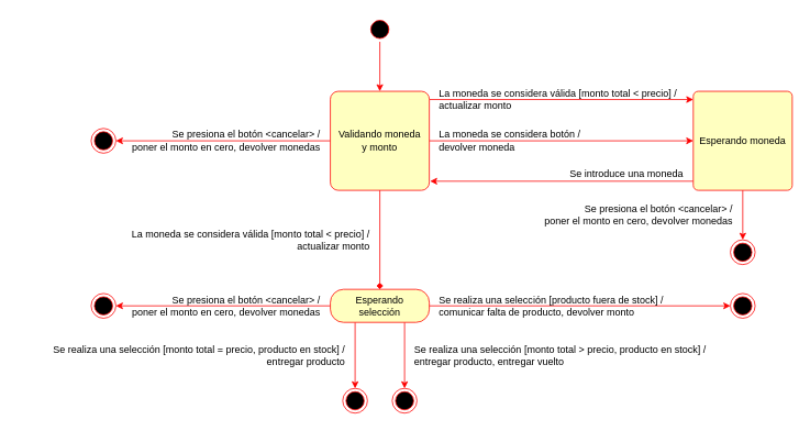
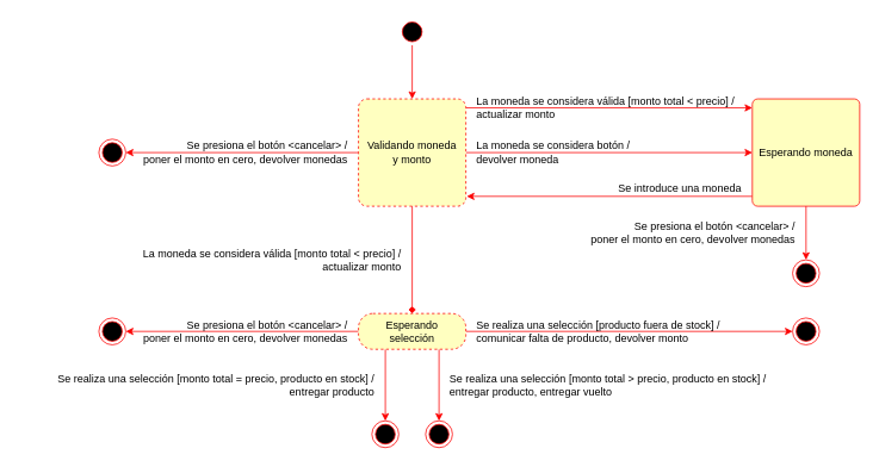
  <mxCell id="0" />
  <mxCell id="1" parent="0" />
  <mxCell id="2" style="edgeStyle=orthogonalEdgeStyle;rounded=0;orthogonalLoop=1;jettySize=auto;html=1;entryX=0.5;entryY=0;entryDx=0;entryDy=0;strokeColor=#FC0000;" edge="1" parent="1" source="3" target="8"><mxGeometry relative="1" as="geometry" /></mxCell>
  <mxCell id="3" value="" style="ellipse;html=1;shape=startState;fillColor=#000000;strokeColor=#ff0000;" vertex="1" parent="1"><mxGeometry x="445" y="20" width="30" height="30" as="geometry" /></mxCell>
  <mxCell id="4" style="edgeStyle=orthogonalEdgeStyle;rounded=0;orthogonalLoop=1;jettySize=auto;html=1;entryX=1;entryY=0.5;entryDx=0;entryDy=0;strokeColor=#FC0000;" edge="1" parent="1" source="8" target="21"><mxGeometry relative="1" as="geometry" /></mxCell>
  <mxCell id="5" style="edgeStyle=orthogonalEdgeStyle;rounded=0;orthogonalLoop=1;jettySize=auto;html=1;strokeColor=#FC0000;" edge="1" parent="1" source="8" target="16"><mxGeometry relative="1" as="geometry" /></mxCell>
  <mxCell id="6" style="edgeStyle=orthogonalEdgeStyle;rounded=0;orthogonalLoop=1;jettySize=auto;html=1;entryX=0;entryY=0.083;entryDx=0;entryDy=0;entryPerimeter=0;strokeColor=#FC0000;exitX=1;exitY=0.083;exitDx=0;exitDy=0;exitPerimeter=0;" edge="1" parent="1" source="8" target="16"><mxGeometry relative="1" as="geometry" /></mxCell>
  <mxCell id="7" style="edgeStyle=orthogonalEdgeStyle;rounded=0;orthogonalLoop=1;jettySize=auto;html=1;entryX=0.5;entryY=0;entryDx=0;entryDy=0;strokeColor=#FC0000;endArrow=diamond;" edge="1" parent="1" source="8" target="13"><mxGeometry relative="1" as="geometry" /></mxCell>
- <mxCell id="8" value="&lt;div&gt;Validando moneda&lt;/div&gt;&lt;div&gt;y monto&lt;br&gt;&lt;/div&gt;" style="rounded=1;whiteSpace=wrap;html=1;arcSize=8;fontColor=#000000;fillColor=#ffffc0;strokeColor=#ff0000;" vertex="1" parent="1"><mxGeometry x="400" y="110" width="120" height="120" as="geometry" /></mxCell>
+ <mxCell id="8" value="&lt;div&gt;Validando moneda&lt;/div&gt;&lt;div&gt;y monto&lt;br&gt;&lt;/div&gt;" style="rounded=1;whiteSpace=wrap;html=1;arcSize=8;fontColor=#000000;fillColor=#ffffc0;strokeColor=#ff0000;dashed=1;" vertex="1" parent="1"><mxGeometry x="400" y="110" width="120" height="120" as="geometry" /></mxCell>
  <mxCell id="9" style="edgeStyle=orthogonalEdgeStyle;rounded=0;orthogonalLoop=1;jettySize=auto;html=1;strokeColor=#FC0000;entryX=1;entryY=0.5;entryDx=0;entryDy=0;" edge="1" parent="1" source="13" target="19"><mxGeometry relative="1" as="geometry"><mxPoint x="260" y="410" as="targetPoint" /></mxGeometry></mxCell>
  <mxCell id="10" style="edgeStyle=orthogonalEdgeStyle;rounded=0;orthogonalLoop=1;jettySize=auto;html=1;entryX=0.5;entryY=0;entryDx=0;entryDy=0;strokeColor=#FC0000;exitX=0.25;exitY=1;exitDx=0;exitDy=0;" edge="1" parent="1" source="13" target="17"><mxGeometry relative="1" as="geometry" /></mxCell>
  <mxCell id="11" style="edgeStyle=orthogonalEdgeStyle;rounded=0;orthogonalLoop=1;jettySize=auto;html=1;strokeColor=#FC0000;exitX=0.75;exitY=1;exitDx=0;exitDy=0;" edge="1" parent="1" source="13" target="18"><mxGeometry relative="1" as="geometry" /></mxCell>
  <mxCell id="12" style="edgeStyle=orthogonalEdgeStyle;rounded=0;orthogonalLoop=1;jettySize=auto;html=1;strokeColor=#FC0000;entryX=0;entryY=0.5;entryDx=0;entryDy=0;" edge="1" parent="1" source="13" target="20"><mxGeometry relative="1" as="geometry" /></mxCell>
- <mxCell id="13" value="&lt;div&gt;Esperando&lt;/div&gt;&lt;div&gt;selección&lt;br&gt;&lt;/div&gt;" style="rounded=1;whiteSpace=wrap;html=1;arcSize=40;fontColor=#000000;fillColor=#ffffc0;strokeColor=#ff0000;" vertex="1" parent="1"><mxGeometry x="400" y="350" width="120" height="40" as="geometry" /></mxCell>
+ <mxCell id="13" value="&lt;div&gt;Esperando&lt;/div&gt;&lt;div&gt;selección&lt;br&gt;&lt;/div&gt;" style="rounded=1;whiteSpace=wrap;html=1;arcSize=40;fontColor=#000000;fillColor=#ffffc0;strokeColor=#ff0000;dashed=1;" vertex="1" parent="1"><mxGeometry x="400" y="350" width="120" height="40" as="geometry" /></mxCell>
  <mxCell id="14" style="edgeStyle=orthogonalEdgeStyle;rounded=0;orthogonalLoop=1;jettySize=auto;html=1;entryX=1.008;entryY=0.908;entryDx=0;entryDy=0;entryPerimeter=0;strokeColor=#FC0000;exitX=0;exitY=0.908;exitDx=0;exitDy=0;exitPerimeter=0;" edge="1" parent="1" source="16" target="8"><mxGeometry relative="1" as="geometry" /></mxCell>
  <mxCell id="15" style="edgeStyle=orthogonalEdgeStyle;rounded=0;orthogonalLoop=1;jettySize=auto;html=1;strokeColor=#FC0000;" edge="1" parent="1" source="16" target="22"><mxGeometry relative="1" as="geometry" /></mxCell>
  <mxCell id="16" value="Esperando moneda" style="rounded=1;whiteSpace=wrap;html=1;arcSize=5;fontColor=#000000;fillColor=#ffffc0;strokeColor=#ff0000;" vertex="1" parent="1"><mxGeometry x="840" y="110" width="120" height="120" as="geometry" /></mxCell>
  <mxCell id="17" value="" style="ellipse;html=1;shape=endState;fillColor=#000000;strokeColor=#ff0000;" vertex="1" parent="1"><mxGeometry x="415" y="470" width="30" height="30" as="geometry" /></mxCell>
  <mxCell id="18" value="" style="ellipse;html=1;shape=endState;fillColor=#000000;strokeColor=#ff0000;" vertex="1" parent="1"><mxGeometry x="475" y="470" width="30" height="30" as="geometry" /></mxCell>
  <mxCell id="19" value="" style="ellipse;html=1;shape=endState;fillColor=#000000;strokeColor=#ff0000;" vertex="1" parent="1"><mxGeometry x="110" y="355" width="30" height="30" as="geometry" /></mxCell>
  <mxCell id="20" value="" style="ellipse;html=1;shape=endState;fillColor=#000000;strokeColor=#ff0000;" vertex="1" parent="1"><mxGeometry x="885" y="355" width="30" height="30" as="geometry" /></mxCell>
  <mxCell id="21" value="" style="ellipse;html=1;shape=endState;fillColor=#000000;strokeColor=#ff0000;" vertex="1" parent="1"><mxGeometry x="110" y="155" width="30" height="30" as="geometry" /></mxCell>
  <mxCell id="22" value="" style="ellipse;html=1;shape=endState;fillColor=#000000;strokeColor=#ff0000;" vertex="1" parent="1"><mxGeometry x="885" y="290" width="30" height="30" as="geometry" /></mxCell>
  <mxCell id="23" value="&lt;div&gt;La moneda se considera válida [monto total &amp;lt; precio] /&lt;/div&gt;&lt;div&gt;actualizar monto&lt;br&gt;&lt;/div&gt;" style="text;html=1;strokeColor=none;fillColor=none;align=left;verticalAlign=middle;whiteSpace=wrap;rounded=0;" vertex="1" parent="1"><mxGeometry x="530" y="100" width="330" height="40" as="geometry" /></mxCell>
  <mxCell id="24" value="&lt;div&gt;La moneda se considera botón /&lt;/div&gt;&lt;div&gt;devolver moneda&lt;br&gt;&lt;/div&gt;" style="text;html=1;strokeColor=none;fillColor=none;align=left;verticalAlign=middle;whiteSpace=wrap;rounded=0;" vertex="1" parent="1"><mxGeometry x="530" y="150" width="330" height="40" as="geometry" /></mxCell>
  <mxCell id="25" value="Se introduce una moneda" style="text;html=1;strokeColor=none;fillColor=none;align=right;verticalAlign=middle;whiteSpace=wrap;rounded=0;" vertex="1" parent="1"><mxGeometry x="540" y="200" width="290" height="20" as="geometry" /></mxCell>
  <mxCell id="26" value="&lt;div&gt;Se presiona el botón &amp;lt;cancelar&amp;gt; /&lt;/div&gt;&lt;div&gt;poner el monto en cero, devolver monedas&lt;br&gt;&lt;/div&gt;" style="text;html=1;strokeColor=none;fillColor=none;align=right;verticalAlign=middle;whiteSpace=wrap;rounded=0;" vertex="1" parent="1"><mxGeometry x="150" y="150" width="240" height="40" as="geometry" /></mxCell>
  <mxCell id="27" value="&lt;div&gt;Se presiona el botón &amp;lt;cancelar&amp;gt; /&lt;/div&gt;&lt;div&gt;poner el monto en cero, devolver monedas&lt;br&gt;&lt;/div&gt;" style="text;html=1;strokeColor=none;fillColor=none;align=right;verticalAlign=middle;whiteSpace=wrap;rounded=0;" vertex="1" parent="1"><mxGeometry x="650" y="240" width="240" height="40" as="geometry" /></mxCell>
  <mxCell id="28" value="&lt;div&gt;Se presiona el botón &amp;lt;cancelar&amp;gt; /&lt;/div&gt;&lt;div&gt;poner el monto en cero, devolver monedas&lt;br&gt;&lt;/div&gt;" style="text;html=1;strokeColor=none;fillColor=none;align=right;verticalAlign=middle;whiteSpace=wrap;rounded=0;" vertex="1" parent="1"><mxGeometry x="150" y="350" width="240" height="40" as="geometry" /></mxCell>
  <mxCell id="29" value="&lt;div align=&quot;right&quot;&gt;La moneda se considera válida [monto total &amp;lt; precio] /&lt;/div&gt;&lt;div align=&quot;right&quot;&gt;actualizar monto&lt;br&gt;&lt;/div&gt;" style="text;html=1;strokeColor=none;fillColor=none;align=right;verticalAlign=middle;whiteSpace=wrap;rounded=0;" vertex="1" parent="1"><mxGeometry x="120" y="270" width="330" height="40" as="geometry" /></mxCell>
  <mxCell id="30" value="&lt;div align=&quot;right&quot;&gt;Se realiza una selección [monto total = precio, producto en stock] /&lt;/div&gt;&lt;div align=&quot;right&quot;&gt;entregar producto&lt;br&gt;&lt;/div&gt;" style="text;html=1;strokeColor=none;fillColor=none;align=right;verticalAlign=middle;whiteSpace=wrap;rounded=0;" vertex="1" parent="1"><mxGeometry x="20" y="410" width="400" height="40" as="geometry" /></mxCell>
  <mxCell id="31" value="&lt;div align=&quot;left&quot;&gt;Se realiza una selección [monto total &amp;gt; precio, producto en stock] /&lt;/div&gt;&lt;div align=&quot;left&quot;&gt;entregar producto, entregar vuelto&lt;br&gt;&lt;/div&gt;" style="text;html=1;strokeColor=none;fillColor=none;align=left;verticalAlign=middle;whiteSpace=wrap;rounded=0;" vertex="1" parent="1"><mxGeometry x="500" y="410" width="400" height="40" as="geometry" /></mxCell>
  <mxCell id="32" value="&lt;div align=&quot;left&quot;&gt;Se realiza una selección [producto fuera de stock] /&lt;/div&gt;&lt;div align=&quot;left&quot;&gt;comunicar falta de producto, devolver monto&lt;br&gt;&lt;/div&gt;" style="text;html=1;strokeColor=none;fillColor=none;align=left;verticalAlign=middle;whiteSpace=wrap;rounded=0;" vertex="1" parent="1"><mxGeometry x="530" y="350" width="290" height="40" as="geometry" /></mxCell>
